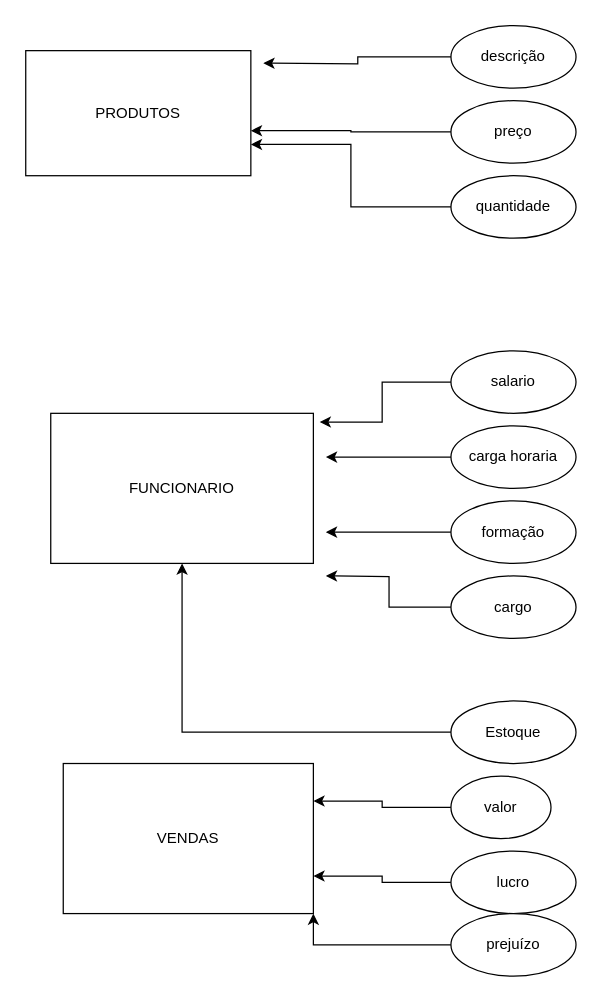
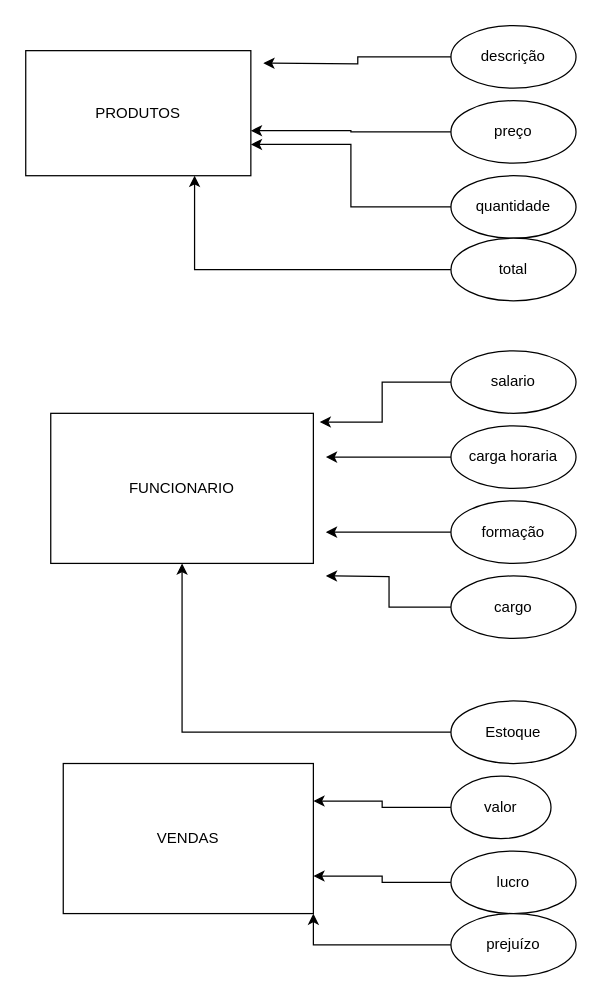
  <mxCell id="0" />
  <mxCell id="1" parent="0" />
  <mxCell id="2" value="PRODUTOS" style="rounded=0;whiteSpace=wrap;html=1;" vertex="1" parent="1"><mxGeometry x="20" y="40" width="180" height="100" as="geometry" /></mxCell>
  <mxCell id="3" style="edgeStyle=orthogonalEdgeStyle;rounded=0;orthogonalLoop=1;jettySize=auto;html=1;" edge="1" parent="1" source="4"><mxGeometry relative="1" as="geometry"><mxPoint x="210" y="50" as="targetPoint" /></mxGeometry></mxCell>
  <mxCell id="4" value="descrição" style="ellipse;whiteSpace=wrap;html=1;" vertex="1" parent="1"><mxGeometry x="360" y="20" width="100" height="50" as="geometry" /></mxCell>
  <mxCell id="5" value="preço" style="ellipse;whiteSpace=wrap;html=1;" vertex="1" parent="1"><mxGeometry x="360" y="80" width="100" height="50" as="geometry" /></mxCell>
  <mxCell id="6" style="edgeStyle=orthogonalEdgeStyle;rounded=0;orthogonalLoop=1;jettySize=auto;html=1;entryX=1;entryY=0.75;entryDx=0;entryDy=0;" edge="1" parent="1" source="7" target="2"><mxGeometry relative="1" as="geometry" /></mxCell>
  <mxCell id="7" value="quantidade" style="ellipse;whiteSpace=wrap;html=1;" vertex="1" parent="1"><mxGeometry x="360" y="140" width="100" height="50" as="geometry" /></mxCell>
+ <mxCell id="8" style="edgeStyle=orthogonalEdgeStyle;rounded=0;orthogonalLoop=1;jettySize=auto;html=1;entryX=0.75;entryY=1;entryDx=0;entryDy=0;" edge="1" parent="1" source="9" target="2"><mxGeometry relative="1" as="geometry" /></mxCell>
+ <mxCell id="9" value="total" style="ellipse;whiteSpace=wrap;html=1;" vertex="1" parent="1"><mxGeometry x="360" y="190" width="100" height="50" as="geometry" /></mxCell>
  <mxCell id="10" style="edgeStyle=orthogonalEdgeStyle;rounded=0;orthogonalLoop=1;jettySize=auto;html=1;entryX=1;entryY=0.64;entryDx=0;entryDy=0;entryPerimeter=0;" edge="1" parent="1" source="5" target="2"><mxGeometry relative="1" as="geometry" /></mxCell>
  <mxCell id="11" value="FUNCIONARIO" style="rounded=0;whiteSpace=wrap;html=1;" vertex="1" parent="1"><mxGeometry x="40" y="330" width="210" height="120" as="geometry" /></mxCell>
  <mxCell id="12" value="salario" style="ellipse;whiteSpace=wrap;html=1;" vertex="1" parent="1"><mxGeometry x="360" y="280" width="100" height="50" as="geometry" /></mxCell>
  <mxCell id="13" style="edgeStyle=orthogonalEdgeStyle;rounded=0;orthogonalLoop=1;jettySize=auto;html=1;" edge="1" parent="1" source="14"><mxGeometry relative="1" as="geometry"><mxPoint x="260" y="365" as="targetPoint" /></mxGeometry></mxCell>
  <mxCell id="14" value="carga horaria" style="ellipse;whiteSpace=wrap;html=1;" vertex="1" parent="1"><mxGeometry x="360" y="340" width="100" height="50" as="geometry" /></mxCell>
  <mxCell id="15" style="edgeStyle=orthogonalEdgeStyle;rounded=0;orthogonalLoop=1;jettySize=auto;html=1;" edge="1" parent="1" source="16"><mxGeometry relative="1" as="geometry"><mxPoint x="260" y="425" as="targetPoint" /></mxGeometry></mxCell>
  <mxCell id="16" value="formação" style="ellipse;whiteSpace=wrap;html=1;" vertex="1" parent="1"><mxGeometry x="360" y="400" width="100" height="50" as="geometry" /></mxCell>
  <mxCell id="17" style="edgeStyle=orthogonalEdgeStyle;rounded=0;orthogonalLoop=1;jettySize=auto;html=1;" edge="1" parent="1" source="18"><mxGeometry relative="1" as="geometry"><mxPoint x="260" y="460" as="targetPoint" /></mxGeometry></mxCell>
  <mxCell id="18" value="cargo" style="ellipse;whiteSpace=wrap;html=1;" vertex="1" parent="1"><mxGeometry x="360" y="460" width="100" height="50" as="geometry" /></mxCell>
  <mxCell id="19" style="edgeStyle=orthogonalEdgeStyle;rounded=0;orthogonalLoop=1;jettySize=auto;html=1;entryX=1.024;entryY=0.058;entryDx=0;entryDy=0;entryPerimeter=0;" edge="1" parent="1" source="12" target="11"><mxGeometry relative="1" as="geometry" /></mxCell>
  <mxCell id="20" value="VENDAS" style="rounded=0;whiteSpace=wrap;html=1;" vertex="1" parent="1"><mxGeometry x="50" y="610" width="200" height="120" as="geometry" /></mxCell>
  <mxCell id="21" value="Estoque" style="ellipse;whiteSpace=wrap;html=1;" vertex="1" parent="1"><mxGeometry x="360" y="560" width="100" height="50" as="geometry" /></mxCell>
  <mxCell id="22" style="edgeStyle=orthogonalEdgeStyle;rounded=0;orthogonalLoop=1;jettySize=auto;html=1;entryX=1;entryY=0.25;entryDx=0;entryDy=0;" edge="1" parent="1" source="23" target="20"><mxGeometry relative="1" as="geometry" /></mxCell>
  <mxCell id="23" value="valor" style="ellipse;whiteSpace=wrap;html=1;" vertex="1" parent="1"><mxGeometry x="360" y="620" width="80" height="50" as="geometry" /></mxCell>
  <mxCell id="24" style="edgeStyle=orthogonalEdgeStyle;rounded=0;orthogonalLoop=1;jettySize=auto;html=1;entryX=1;entryY=0.75;entryDx=0;entryDy=0;" edge="1" parent="1" source="25" target="20"><mxGeometry relative="1" as="geometry" /></mxCell>
  <mxCell id="25" value="lucro" style="ellipse;whiteSpace=wrap;html=1;" vertex="1" parent="1"><mxGeometry x="360" y="680" width="100" height="50" as="geometry" /></mxCell>
  <mxCell id="26" style="edgeStyle=orthogonalEdgeStyle;rounded=0;orthogonalLoop=1;jettySize=auto;html=1;entryX=1;entryY=1;entryDx=0;entryDy=0;" edge="1" parent="1" source="27" target="20"><mxGeometry relative="1" as="geometry" /></mxCell>
  <mxCell id="27" value="prejuízo" style="ellipse;whiteSpace=wrap;html=1;" vertex="1" parent="1"><mxGeometry x="360" y="730" width="100" height="50" as="geometry" /></mxCell>
  <mxCell id="28" style="edgeStyle=orthogonalEdgeStyle;rounded=0;orthogonalLoop=1;jettySize=auto;html=1;" edge="1" parent="1" source="21" target="11"><mxGeometry relative="1" as="geometry" /></mxCell>
